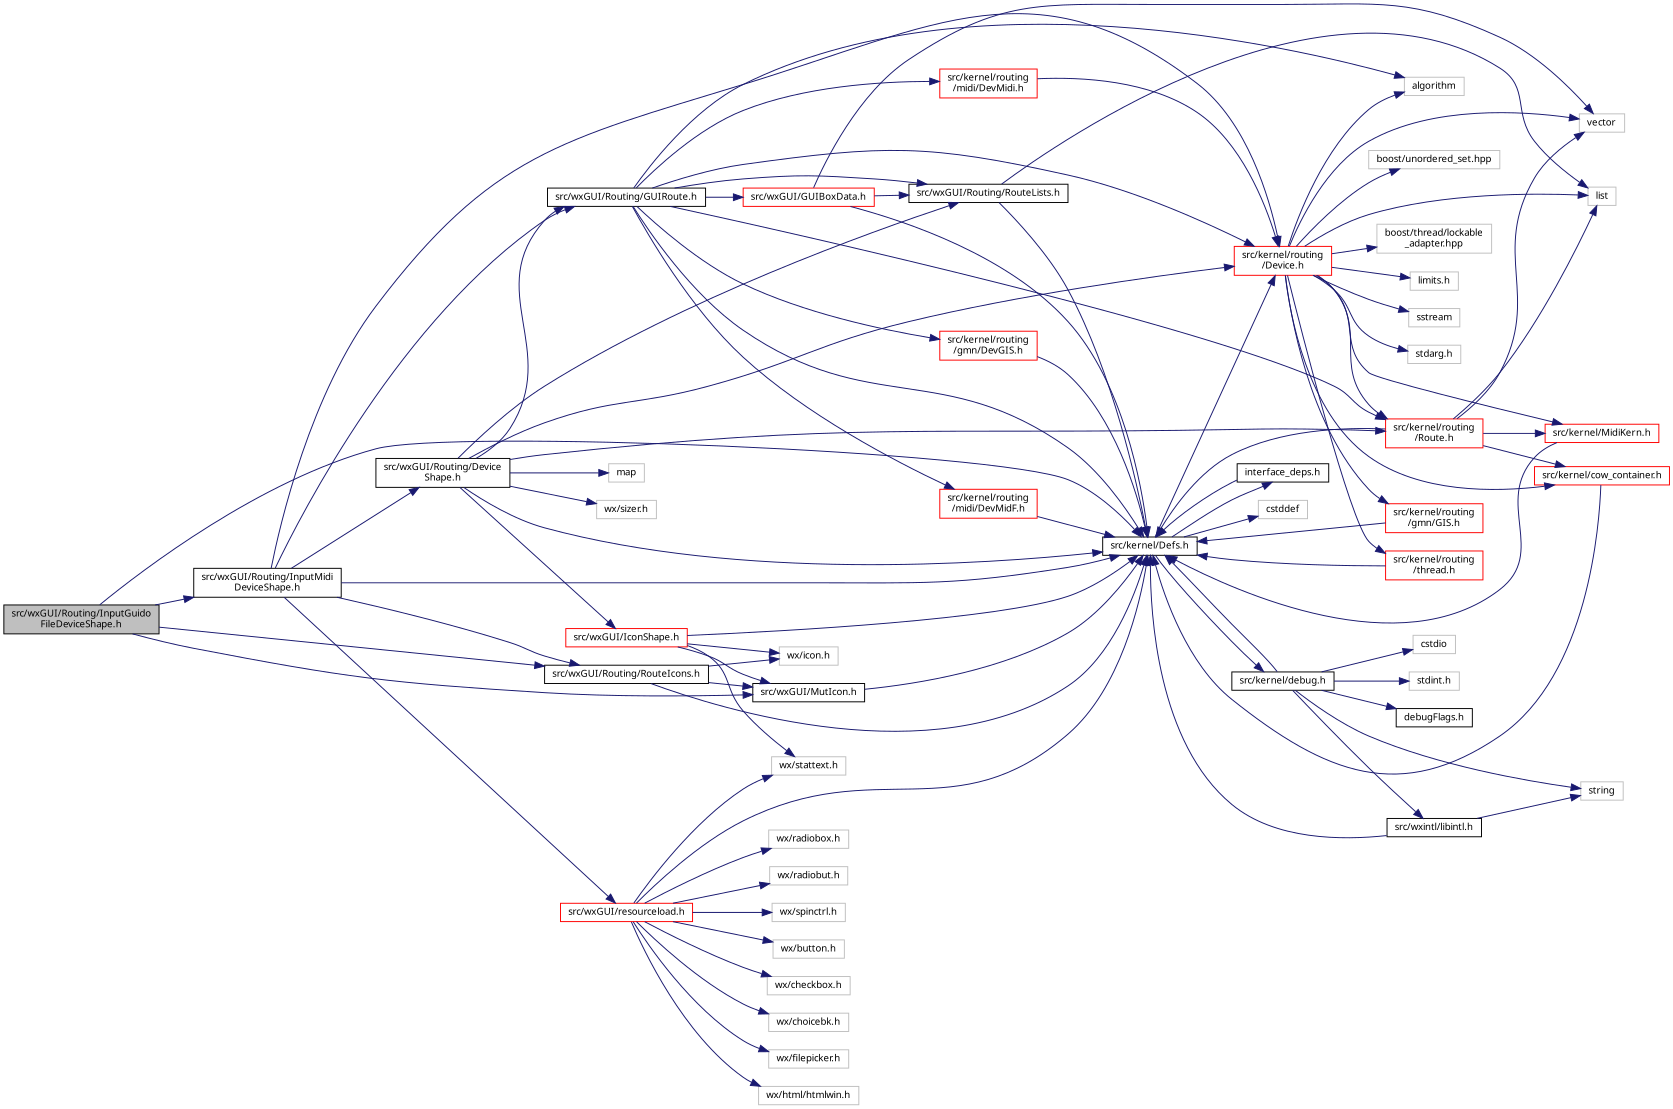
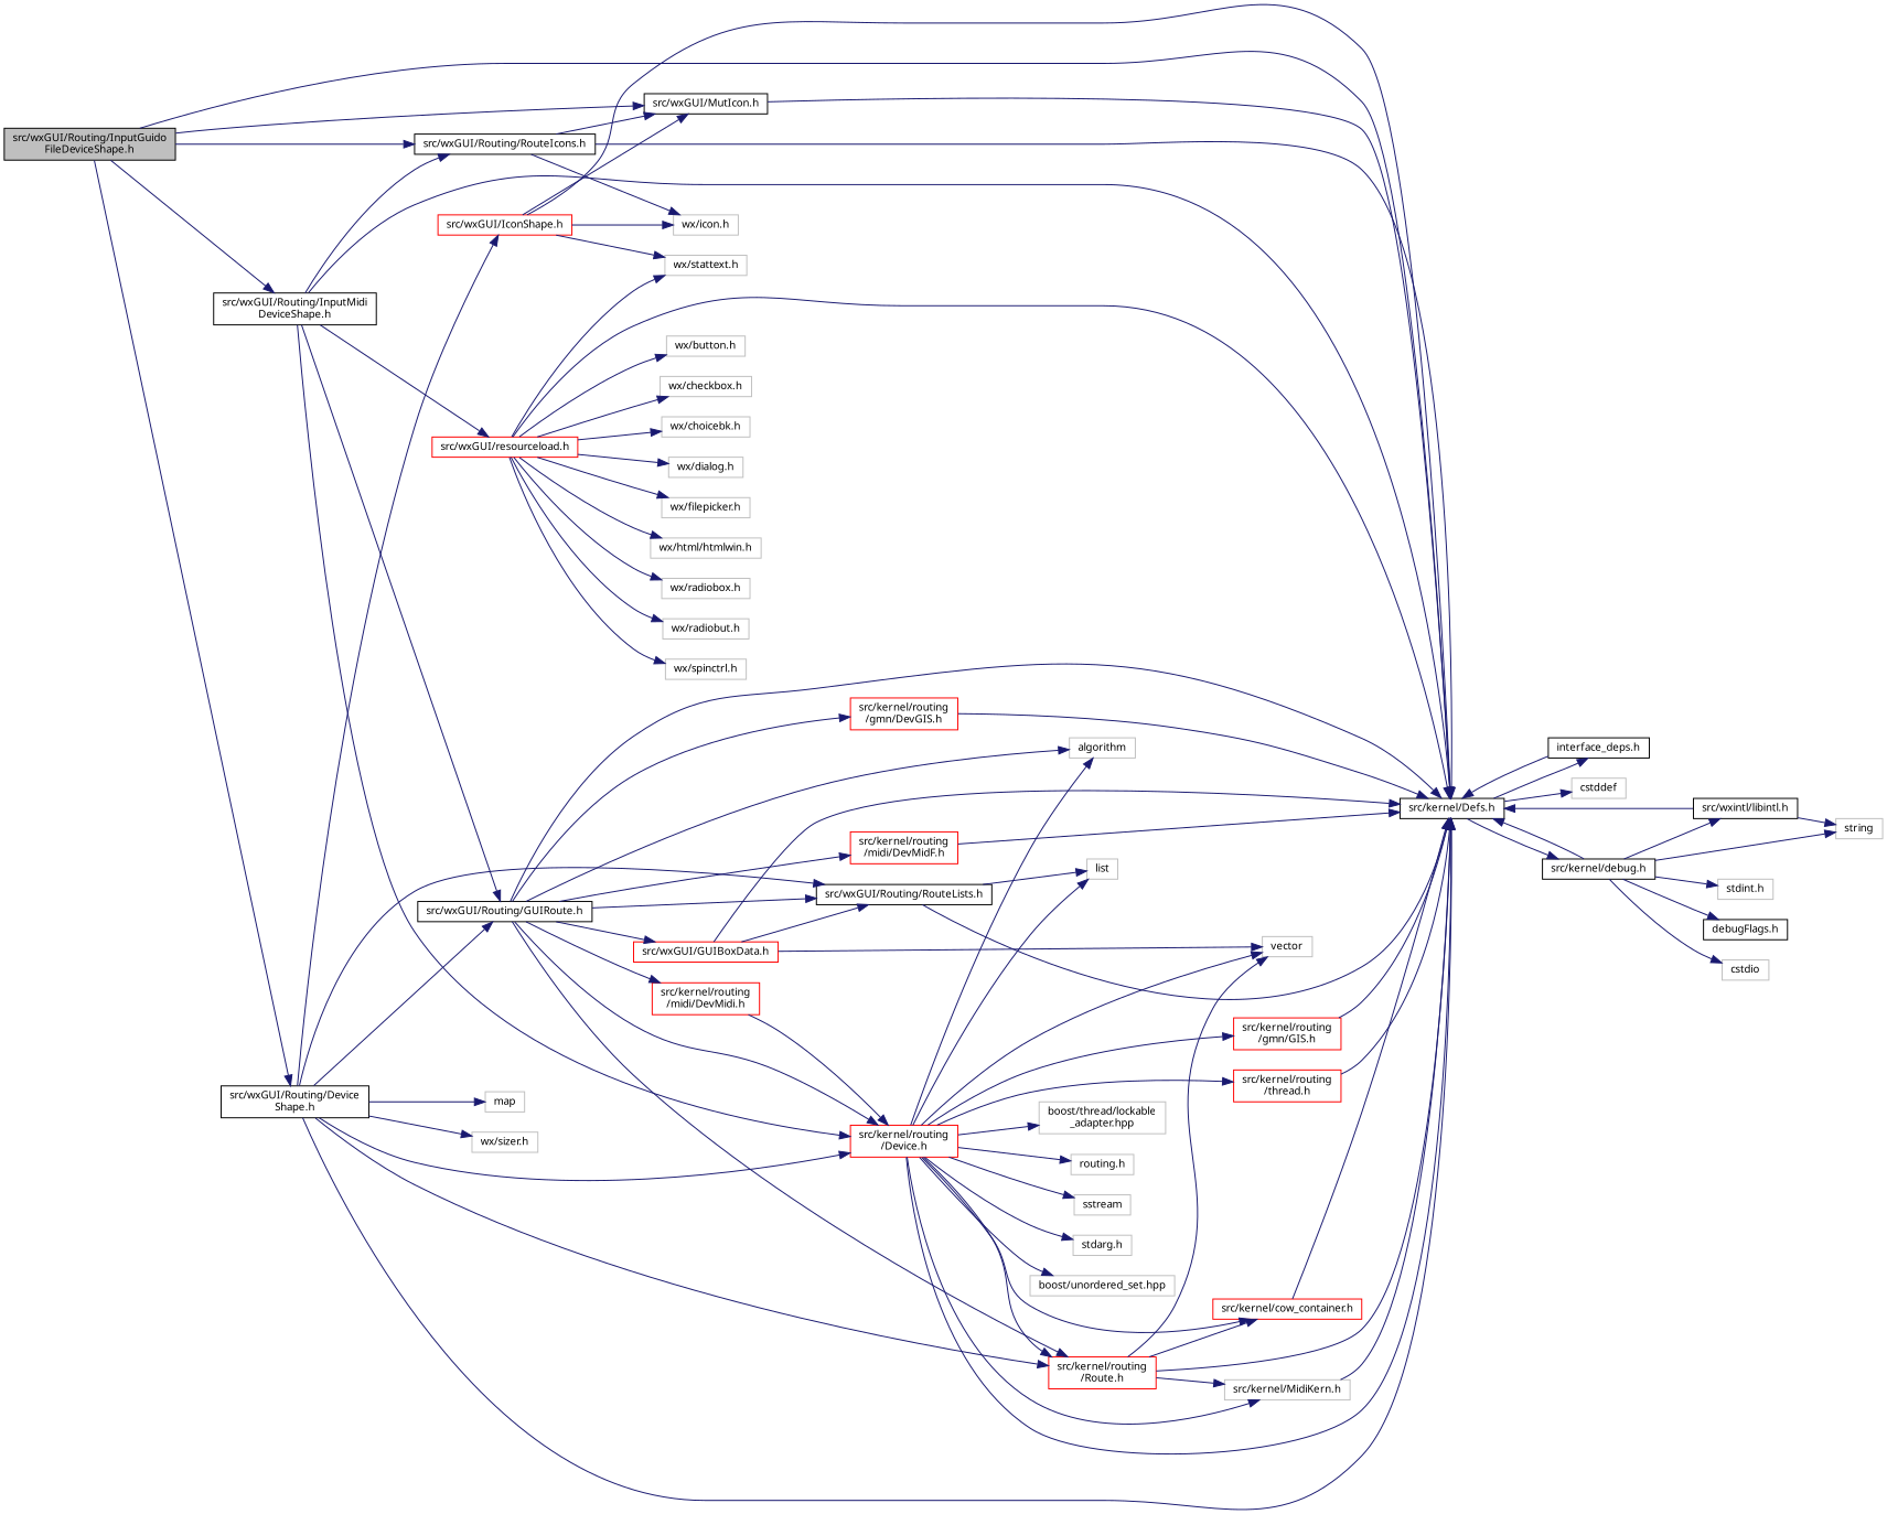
  digraph {
    rankdir=LR
    node [color=grey75 fillcolor=white fontname=Sans fontsize=10 shape=record style=filled]
    edge [color=midnightblue fontname=Sans fontsize=10 labelfontname=Sans labelfontsize=10 style=solid]
    n1 [color=black fillcolor=grey75 fontcolor=black height=0.2 label="src/wxGUI/Routing/InputGuido\lFileDeviceShape.h" width=0.4]
    n2 [color=black height=0.2 label="src/kernel/Defs.h" width=0.4]
    n3 [color=black height=0.2 label="src/wxGUI/MutIcon.h" width=0.4]
    n4 [color=black height=0.2 label="src/wxGUI/Routing/RouteIcons.h" width=0.4]
    n5 [color=black height=0.2 label="src/wxGUI/Routing/InputMidi\lDeviceShape.h" width=0.4]
    n6 [color=black height=0.2 label="interface_deps.h" width=0.4]
    n7 [height=0.2 label=cstddef width=0.4]
    n8 [color=black height=0.2 label="src/kernel/debug.h" width=0.4]
    n9 [height=0.2 label="wx/icon.h" width=0.4]
    n10 [color=red height=0.2 label="src/kernel/routing\l/Device.h" width=0.4]
    n11 [color=black height=0.2 label="src/wxGUI/Routing/GUIRoute.h" width=0.4]
    n12 [color=black height=0.2 label="src/wxGUI/Routing/Device\lShape.h" width=0.4]
    n13 [color=red height=0.2 label="src/wxGUI/resourceload.h" width=0.4]
    n14 [color=black height=0.2 label="src/wxintl/libintl.h" width=0.4]
    n15 [height=0.2 label=string width=0.4]
    n16 [height=0.2 label=cstdio width=0.4]
    n17 [height=0.2 label="stdint.h" width=0.4]
    n18 [color=black height=0.2 label="debugFlags.h" width=0.4]
    n19 [color=red height=0.2 label="src/kernel/cow_container.h" width=0.4]
    n20 [color=red height=0.2 label="src/kernel/routing\l/gmn/GIS.h" width=0.4]
    n21 [color=red height=0.2 label="src/kernel/routing\l/Route.h" width=0.4]
-   n22 [color=red height=0.2 label="src/kernel/MidiKern.h" width=0.4]
+   n22 [height=0.2 label="src/kernel/MidiKern.h" width=0.4]
    n23 [height=0.2 label=list width=0.4]
    n24 [height=0.2 label=vector width=0.4]
    n25 [color=red height=0.2 label="src/kernel/routing\l/thread.h" width=0.4]
    n26 [height=0.2 label="boost/thread/lockable\l_adapter.hpp" width=0.4]
-   n27 [height=0.2 label="limits.h" width=0.4]
+   n27 [height=0.2 label="routing.h" width=0.4]
    n28 [height=0.2 label=algorithm width=0.4]
    n29 [height=0.2 label=sstream width=0.4]
    n30 [height=0.2 label="stdarg.h" width=0.4]
    n31 [height=0.2 label="boost/unordered_set.hpp" width=0.4]
    n32 [color=red height=0.2 label="src/kernel/routing\l/midi/DevMidi.h" width=0.4]
    n33 [color=red height=0.2 label="src/kernel/routing\l/midi/DevMidF.h" width=0.4]
    n34 [color=red height=0.2 label="src/kernel/routing\l/gmn/DevGIS.h" width=0.4]
    n35 [color=red height=0.2 label="src/wxGUI/GUIBoxData.h" width=0.4]
    n36 [color=black height=0.2 label="src/wxGUI/Routing/RouteLists.h" width=0.4]
    n37 [color=red height=0.2 label="src/wxGUI/IconShape.h" width=0.4]
    n38 [height=0.2 label=map width=0.4]
    n39 [height=0.2 label="wx/sizer.h" width=0.4]
    n40 [height=0.2 label="wx/stattext.h" width=0.4]
    n41 [height=0.2 label="wx/button.h" width=0.4]
    n42 [height=0.2 label="wx/checkbox.h" width=0.4]
    n43 [height=0.2 label="wx/choicebk.h" width=0.4]
+   n44 [height=0.2 label="wx/dialog.h" width=0.4]
    n45 [height=0.2 label="wx/filepicker.h" width=0.4]
    n46 [height=0.2 label="wx/html/htmlwin.h" width=0.4]
    n47 [height=0.2 label="wx/radiobox.h" width=0.4]
    n48 [height=0.2 label="wx/radiobut.h" width=0.4]
    n49 [height=0.2 label="wx/spinctrl.h" width=0.4]
    n1 -> n2
    n1 -> n3
    n1 -> n4
    n1 -> n5
    n2 -> n6
    n2 -> n7
    n2 -> n8
    n3 -> n2
    n4 -> n2
    n4 -> n3
    n4 -> n9
    n5 -> n2
    n5 -> n4
    n5 -> n10
    n5 -> n11
-   n5 -> n12
+   n1 -> n12
    n5 -> n13
    n6 -> n2
    n8 -> n2
    n8 -> n14
    n8 -> n15
    n8 -> n16
    n8 -> n17
    n8 -> n18
-   n2 -> n10
+   n10 -> n2
    n10 -> n19
    n10 -> n20
    n10 -> n21
    n10 -> n22
    n10 -> n23
    n10 -> n24
    n10 -> n25
    n10 -> n26
    n10 -> n27
    n10 -> n28
    n10 -> n29
    n10 -> n30
    n10 -> n31
    n11 -> n2
    n11 -> n10
    n11 -> n21
    n11 -> n28
    n11 -> n32
    n11 -> n33
    n11 -> n34
    n11 -> n35
    n11 -> n36
    n12 -> n2
    n12 -> n10
    n12 -> n11
    n12 -> n21
    n12 -> n36
    n12 -> n37
    n12 -> n38
    n12 -> n39
    n13 -> n2
    n13 -> n40
    n13 -> n41
    n13 -> n42
    n13 -> n43
+   n13 -> n44
    n13 -> n45
    n13 -> n46
    n13 -> n47
    n13 -> n48
    n13 -> n49
    n14 -> n2
    n14 -> n15
    n19 -> n2
    n20 -> n2
    n21 -> n2
    n21 -> n19
    n21 -> n22
-   n21 -> n23
    n21 -> n24
    n22 -> n2
    n25 -> n2
    n32 -> n10
    n33 -> n2
    n34 -> n2
    n35 -> n2
    n35 -> n24
    n35 -> n36
    n36 -> n2
    n36 -> n23
    n37 -> n2
    n37 -> n3
    n37 -> n9
    n37 -> n40
  }
